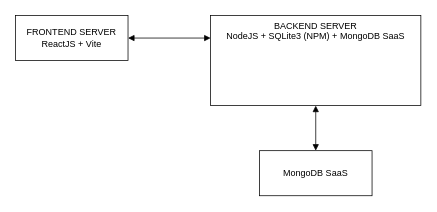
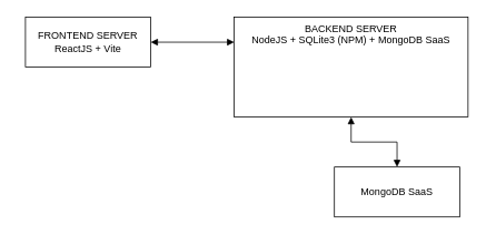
  <mxCell id="0" />
  <mxCell id="1" parent="0" />
  <mxCell id="2" style="edgeStyle=orthogonalEdgeStyle;rounded=0;orthogonalLoop=1;jettySize=auto;html=1;entryX=0;entryY=0.25;entryDx=0;entryDy=0;startArrow=block;startFill=1;endArrow=block;endFill=1;" edge="1" parent="1" source="3" target="5"><mxGeometry relative="1" as="geometry" /></mxCell>
- <mxCell id="3" value="FRONTEND SERVER&lt;div&gt;ReactJS + Vite&lt;/div&gt;" style="rounded=0;whiteSpace=wrap;html=1;" vertex="1" parent="1"><mxGeometry x="20" y="20" width="150" height="60" as="geometry" /></mxCell>
+ <mxCell id="3" value="FRONTEND SERVER&lt;div&gt;ReactJS + Vite&lt;/div&gt;" style="rounded=0;whiteSpace=wrap;html=1;" vertex="1" parent="1"><mxGeometry x="30" y="20" width="150" height="60" as="geometry" /></mxCell>
  <mxCell id="4" value="" style="group" vertex="1" connectable="0" parent="1"><mxGeometry x="280" y="20" width="280" height="120" as="geometry" /></mxCell>
  <mxCell id="5" value="BACKEND SERVER&lt;div&gt;NodeJS + SQLite3 (NPM) + MongoDB SaaS&lt;/div&gt;" style="rounded=0;whiteSpace=wrap;html=1;verticalAlign=top;" vertex="1" parent="4"><mxGeometry width="280" height="120" as="geometry" /></mxCell>
- <mxCell id="6" value="MongoDB SaaS" style="rounded=0;whiteSpace=wrap;html=1;" vertex="1" parent="1"><mxGeometry x="345" y="200" width="150" height="60" as="geometry" /></mxCell>
+ <mxCell id="6" value="MongoDB SaaS" style="rounded=0;whiteSpace=wrap;html=1;" vertex="1" parent="1"><mxGeometry x="400" y="200" width="150" height="60" as="geometry" /></mxCell>
  <mxCell id="7" style="edgeStyle=orthogonalEdgeStyle;rounded=0;orthogonalLoop=1;jettySize=auto;html=1;endArrow=block;endFill=1;startArrow=block;startFill=1;" edge="1" parent="1" source="5" target="6"><mxGeometry relative="1" as="geometry" /></mxCell>
